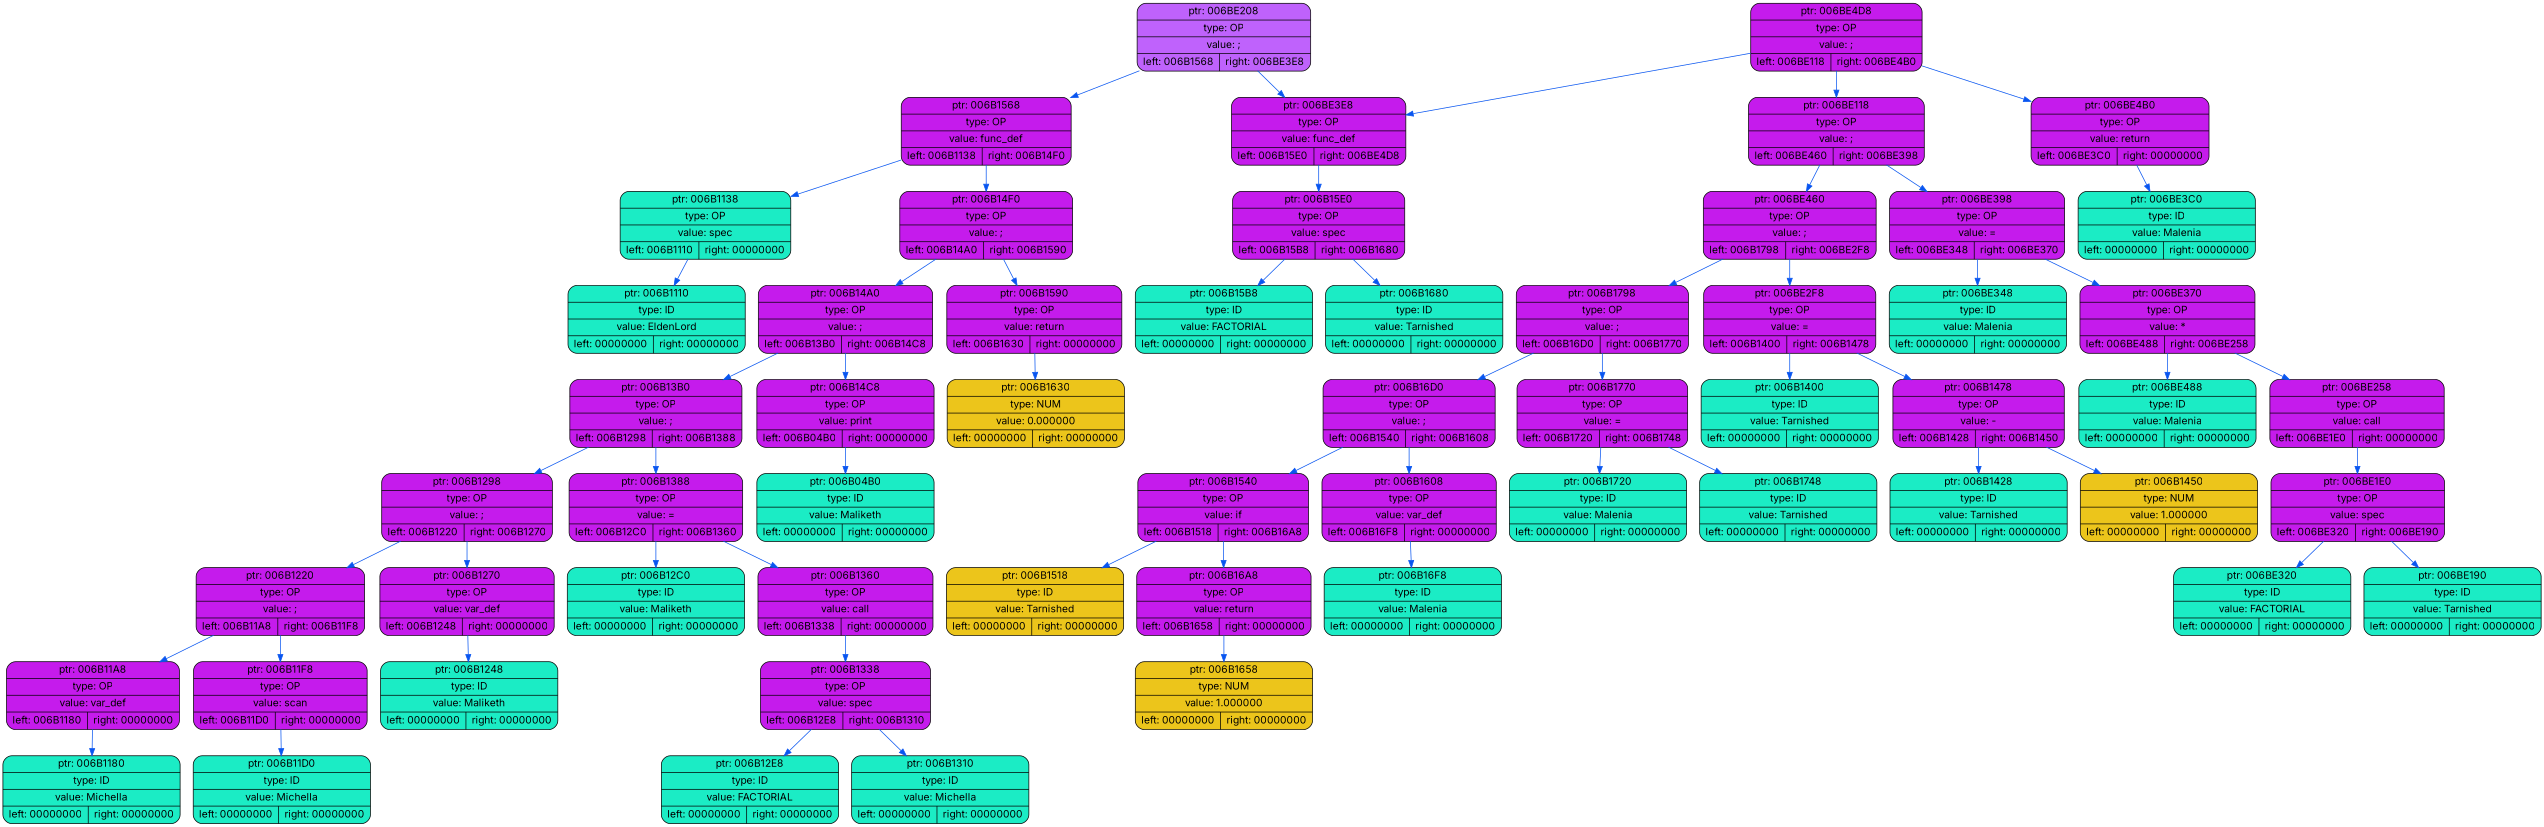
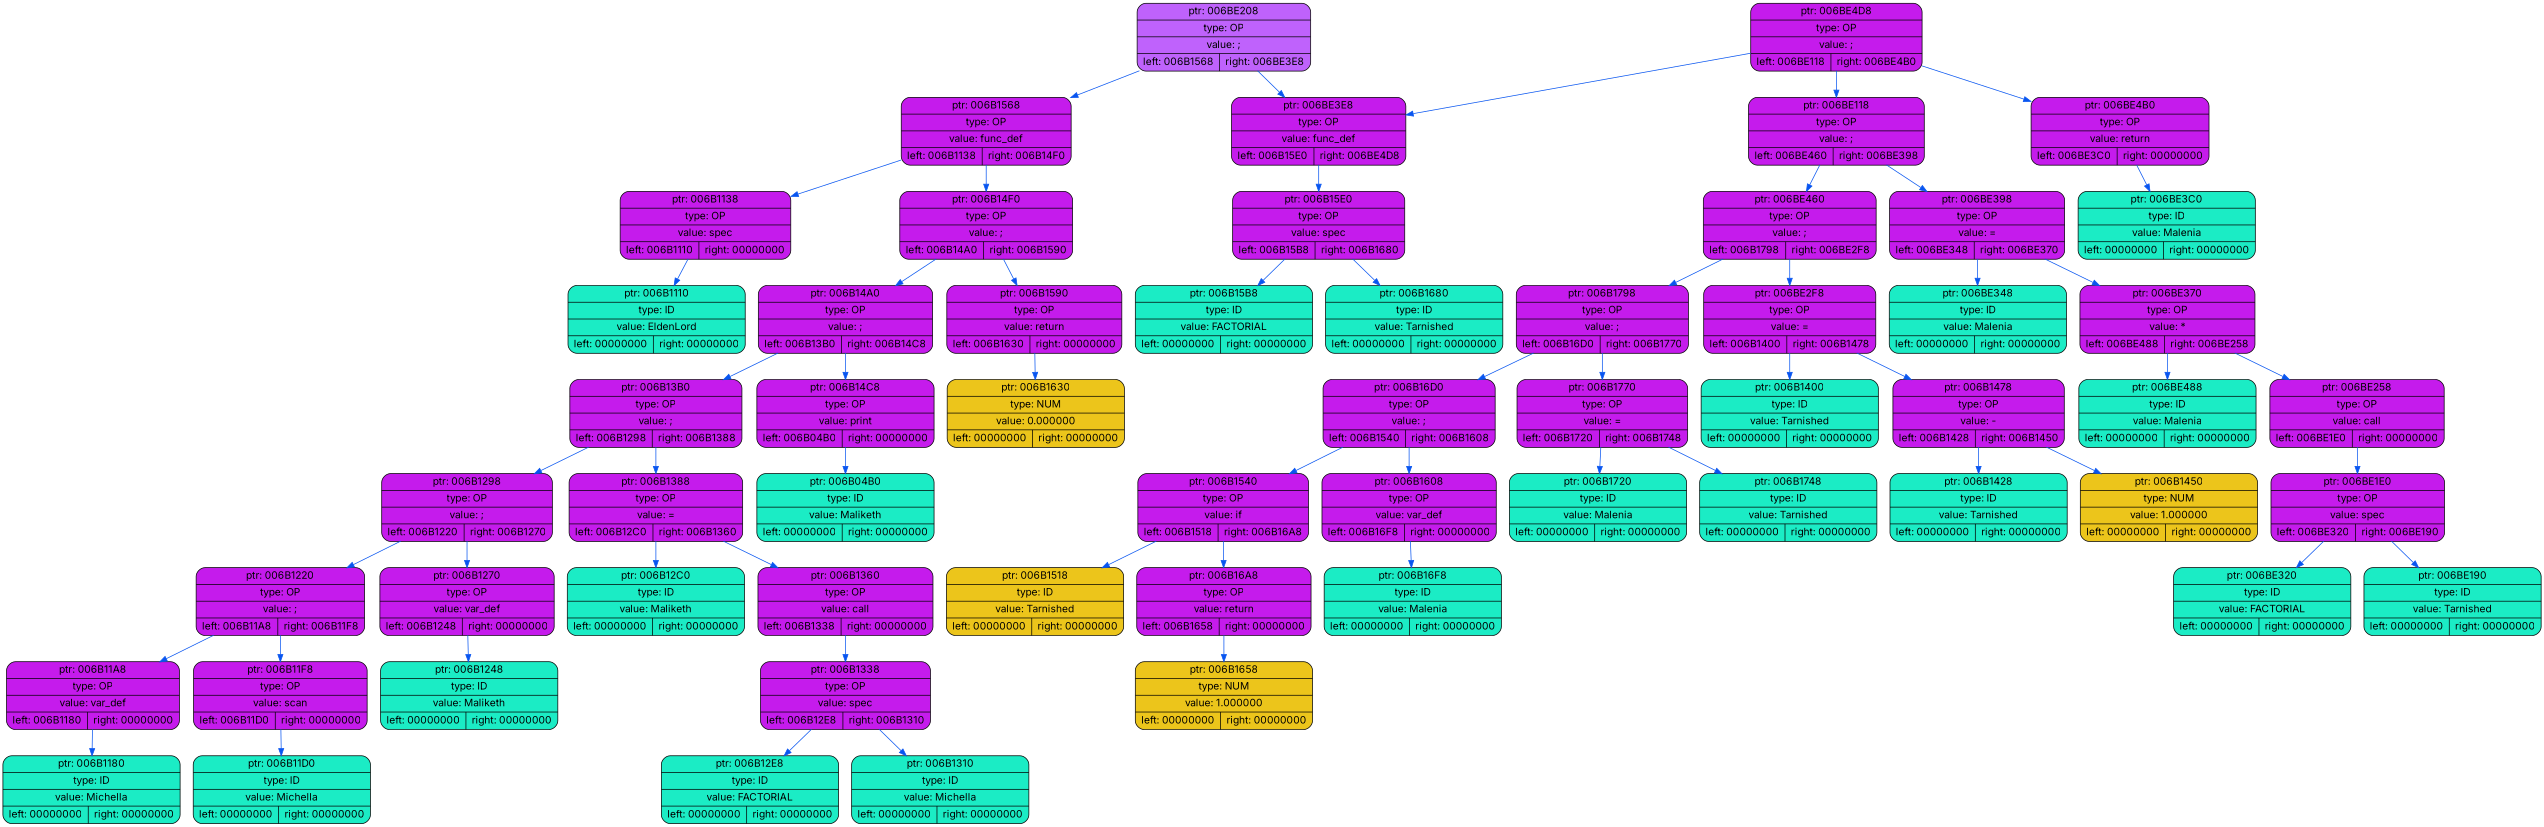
  digraph {
    fontname=Inter
    rankdir=TP
    node [fillcolor="#C51BEC" fontname=Inter shape=record style="rounded,filled"]
    edge [color="#0855F0" fontname=Inter]
    n1 [fillcolor="#BF62FC" label="{ ptr: 006BE208 | type: OP | value: ;| { left: 006B1568 | right: 006BE3E8 }}"]
    n2 [label="{ ptr: 006B1568 | type: OP | value: func_def| { left: 006B1138 | right: 006B14F0 }}"]
    n3 [label="{ ptr: 006BE3E8 | type: OP | value: func_def| { left: 006B15E0 | right: 006BE4D8 }}"]
-   n4 [fillcolor="#1BECC5" label="{ ptr: 006B1138 | type: OP | value: spec| { left: 006B1110 | right: 00000000 }}"]
+   n4 [label="{ ptr: 006B1138 | type: OP | value: spec| { left: 006B1110 | right: 00000000 }}"]
    n5 [label="{ ptr: 006B14F0 | type: OP | value: ;| { left: 006B14A0 | right: 006B1590 }}"]
    n6 [label="{ ptr: 006B15E0 | type: OP | value: spec| { left: 006B15B8 | right: 006B1680 }}"]
    n7 [fillcolor="#1BECC5" label="{ ptr: 006B1110 | type: ID | value: EldenLord| { left: 00000000 | right: 00000000 }}"]
    n8 [label="{ ptr: 006B14A0 | type: OP | value: ;| { left: 006B13B0 | right: 006B14C8 }}"]
    n9 [label="{ ptr: 006B1590 | type: OP | value: return| { left: 006B1630 | right: 00000000 }}"]
    n10 [label="{ ptr: 006B13B0 | type: OP | value: ;| { left: 006B1298 | right: 006B1388 }}"]
    n11 [label="{ ptr: 006B14C8 | type: OP | value: print| { left: 006B04B0 | right: 00000000 }}"]
    n12 [fillcolor="#ECC51B" label="{ ptr: 006B1630 | type: NUM | value: 0.000000| { left: 00000000 | right: 00000000 }}"]
    n13 [label="{ ptr: 006B1298 | type: OP | value: ;| { left: 006B1220 | right: 006B1270 }}"]
    n14 [label="{ ptr: 006B1388 | type: OP | value: =| { left: 006B12C0 | right: 006B1360 }}"]
    n15 [fillcolor="#1BECC5" label="{ ptr: 006B04B0 | type: ID | value: Maliketh| { left: 00000000 | right: 00000000 }}"]
    n16 [label="{ ptr: 006B1220 | type: OP | value: ;| { left: 006B11A8 | right: 006B11F8 }}"]
    n17 [label="{ ptr: 006B1270 | type: OP | value: var_def| { left: 006B1248 | right: 00000000 }}"]
    n18 [fillcolor="#1BECC5" label="{ ptr: 006B12C0 | type: ID | value: Maliketh| { left: 00000000 | right: 00000000 }}"]
    n19 [label="{ ptr: 006B1360 | type: OP | value: call| { left: 006B1338 | right: 00000000 }}"]
    n20 [label="{ ptr: 006B11A8 | type: OP | value: var_def| { left: 006B1180 | right: 00000000 }}"]
    n21 [label="{ ptr: 006B11F8 | type: OP | value: scan| { left: 006B11D0 | right: 00000000 }}"]
    n22 [fillcolor="#1BECC5" label="{ ptr: 006B1248 | type: ID | value: Maliketh| { left: 00000000 | right: 00000000 }}"]
    n23 [fillcolor="#1BECC5" label="{ ptr: 006B1180 | type: ID | value: Michella| { left: 00000000 | right: 00000000 }}"]
    n24 [fillcolor="#1BECC5" label="{ ptr: 006B11D0 | type: ID | value: Michella| { left: 00000000 | right: 00000000 }}"]
    n25 [label="{ ptr: 006B1338 | type: OP | value: spec| { left: 006B12E8 | right: 006B1310 }}"]
    n26 [fillcolor="#1BECC5" label="{ ptr: 006B12E8 | type: ID | value: FACTORIAL| { left: 00000000 | right: 00000000 }}"]
    n27 [fillcolor="#1BECC5" label="{ ptr: 006B1310 | type: ID | value: Michella| { left: 00000000 | right: 00000000 }}"]
    n28 [fillcolor="#1BECC5" label="{ ptr: 006B15B8 | type: ID | value: FACTORIAL| { left: 00000000 | right: 00000000 }}"]
    n29 [fillcolor="#1BECC5" label="{ ptr: 006B1680 | type: ID | value: Tarnished| { left: 00000000 | right: 00000000 }}"]
    n30 [label="{ ptr: 006BE4D8 | type: OP | value: ;| { left: 006BE118 | right: 006BE4B0 }}"]
    n31 [label="{ ptr: 006BE118 | type: OP | value: ;| { left: 006BE460 | right: 006BE398 }}"]
    n32 [label="{ ptr: 006BE4B0 | type: OP | value: return| { left: 006BE3C0 | right: 00000000 }}"]
    n33 [label="{ ptr: 006BE460 | type: OP | value: ;| { left: 006B1798 | right: 006BE2F8 }}"]
    n34 [label="{ ptr: 006BE398 | type: OP | value: =| { left: 006BE348 | right: 006BE370 }}"]
    n35 [fillcolor="#1BECC5" label="{ ptr: 006BE3C0 | type: ID | value: Malenia| { left: 00000000 | right: 00000000 }}"]
    n36 [label="{ ptr: 006B1798 | type: OP | value: ;| { left: 006B16D0 | right: 006B1770 }}"]
    n37 [label="{ ptr: 006BE2F8 | type: OP | value: =| { left: 006B1400 | right: 006B1478 }}"]
    n38 [fillcolor="#1BECC5" label="{ ptr: 006BE348 | type: ID | value: Malenia| { left: 00000000 | right: 00000000 }}"]
    n39 [label="{ ptr: 006BE370 | type: OP | value: *| { left: 006BE488 | right: 006BE258 }}"]
    n40 [label="{ ptr: 006B16D0 | type: OP | value: ;| { left: 006B1540 | right: 006B1608 }}"]
    n41 [label="{ ptr: 006B1770 | type: OP | value: =| { left: 006B1720 | right: 006B1748 }}"]
    n42 [fillcolor="#1BECC5" label="{ ptr: 006B1400 | type: ID | value: Tarnished| { left: 00000000 | right: 00000000 }}"]
    n43 [label="{ ptr: 006B1478 | type: OP | value: -| { left: 006B1428 | right: 006B1450 }}"]
    n44 [label="{ ptr: 006B1540 | type: OP | value: if| { left: 006B1518 | right: 006B16A8 }}"]
    n45 [label="{ ptr: 006B1608 | type: OP | value: var_def| { left: 006B16F8 | right: 00000000 }}"]
    n46 [fillcolor="#1BECC5" label="{ ptr: 006B1720 | type: ID | value: Malenia| { left: 00000000 | right: 00000000 }}"]
    n47 [fillcolor="#1BECC5" label="{ ptr: 006B1748 | type: ID | value: Tarnished| { left: 00000000 | right: 00000000 }}"]
    n48 [fillcolor="#ECC51B" label="{ ptr: 006B1518 | type: ID | value: Tarnished| { left: 00000000 | right: 00000000 }}"]
    n49 [label="{ ptr: 006B16A8 | type: OP | value: return| { left: 006B1658 | right: 00000000 }}"]
    n50 [fillcolor="#1BECC5" label="{ ptr: 006B16F8 | type: ID | value: Malenia| { left: 00000000 | right: 00000000 }}"]
    n51 [fillcolor="#ECC51B" label="{ ptr: 006B1658 | type: NUM | value: 1.000000| { left: 00000000 | right: 00000000 }}"]
    n52 [fillcolor="#1BECC5" label="{ ptr: 006B1428 | type: ID | value: Tarnished| { left: 00000000 | right: 00000000 }}"]
    n53 [fillcolor="#ECC51B" label="{ ptr: 006B1450 | type: NUM | value: 1.000000| { left: 00000000 | right: 00000000 }}"]
    n54 [fillcolor="#1BECC5" label="{ ptr: 006BE488 | type: ID | value: Malenia| { left: 00000000 | right: 00000000 }}"]
    n55 [label="{ ptr: 006BE258 | type: OP | value: call| { left: 006BE1E0 | right: 00000000 }}"]
    n56 [label="{ ptr: 006BE1E0 | type: OP | value: spec| { left: 006BE320 | right: 006BE190 }}"]
    n57 [fillcolor="#1BECC5" label="{ ptr: 006BE320 | type: ID | value: FACTORIAL| { left: 00000000 | right: 00000000 }}"]
    n58 [fillcolor="#1BECC5" label="{ ptr: 006BE190 | type: ID | value: Tarnished| { left: 00000000 | right: 00000000 }}"]
    n1 -> n2
    n1 -> n3
    n2 -> n4
    n2 -> n5
    n3 -> n6
    n4 -> n7
    n5 -> n8
    n5 -> n9
    n6 -> n28
    n6 -> n29
    n8 -> n10
    n8 -> n11
    n9 -> n12
    n10 -> n13
    n10 -> n14
    n11 -> n15
    n13 -> n16
    n13 -> n17
    n14 -> n18
    n14 -> n19
    n16 -> n20
    n16 -> n21
    n17 -> n22
    n19 -> n25
    n20 -> n23
    n21 -> n24
    n25 -> n26
    n25 -> n27
    n30 -> n3
    n30 -> n31
    n30 -> n32
    n31 -> n33
    n31 -> n34
    n32 -> n35
    n33 -> n36
    n33 -> n37
    n34 -> n38
    n34 -> n39
    n36 -> n40
    n36 -> n41
    n37 -> n42
    n37 -> n43
    n39 -> n54
    n39 -> n55
    n40 -> n44
    n40 -> n45
    n41 -> n46
    n41 -> n47
    n43 -> n52
    n43 -> n53
    n44 -> n48
    n44 -> n49
    n45 -> n50
    n49 -> n51
    n55 -> n56
    n56 -> n57
    n56 -> n58
  }
